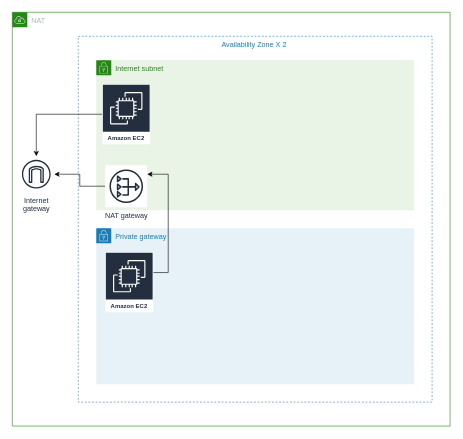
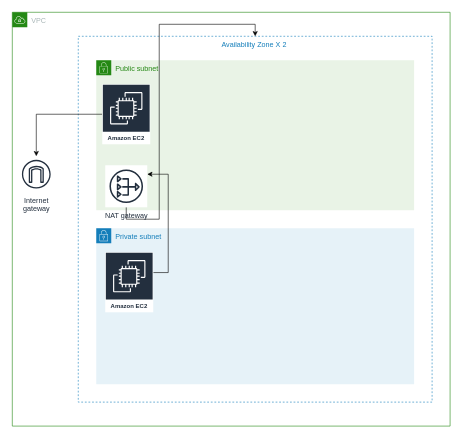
  <mxCell id="0" />
  <mxCell id="1" parent="0" />
- <mxCell id="2" value="NAT" style="points=[[0,0],[0.25,0],[0.5,0],[0.75,0],[1,0],[1,0.25],[1,0.5],[1,0.75],[1,1],[0.75,1],[0.5,1],[0.25,1],[0,1],[0,0.75],[0,0.5],[0,0.25]];outlineConnect=0;gradientColor=none;html=1;whiteSpace=wrap;fontSize=12;fontStyle=0;shape=mxgraph.aws4.group;grIcon=mxgraph.aws4.group_vpc;strokeColor=#248814;fillColor=none;verticalAlign=top;align=left;spacingLeft=30;fontColor=#AAB7B8;dashed=0;" vertex="1" parent="1"><mxGeometry x="20" y="20" width="730" height="690" as="geometry" /></mxCell>
+ <mxCell id="2" value="VPC" style="points=[[0,0],[0.25,0],[0.5,0],[0.75,0],[1,0],[1,0.25],[1,0.5],[1,0.75],[1,1],[0.75,1],[0.5,1],[0.25,1],[0,1],[0,0.75],[0,0.5],[0,0.25]];outlineConnect=0;gradientColor=none;html=1;whiteSpace=wrap;fontSize=12;fontStyle=0;shape=mxgraph.aws4.group;grIcon=mxgraph.aws4.group_vpc;strokeColor=#248814;fillColor=none;verticalAlign=top;align=left;spacingLeft=30;fontColor=#AAB7B8;dashed=0;" vertex="1" parent="1"><mxGeometry x="20" y="20" width="730" height="690" as="geometry" /></mxCell>
  <mxCell id="3" value="Availability Zone X 2 " style="fillColor=none;strokeColor=#147EBA;dashed=1;verticalAlign=top;fontStyle=0;fontColor=#147EBA;" vertex="1" parent="1"><mxGeometry x="130" y="60" width="590" height="610" as="geometry" /></mxCell>
- <mxCell id="4" value="Private gateway" style="points=[[0,0],[0.25,0],[0.5,0],[0.75,0],[1,0],[1,0.25],[1,0.5],[1,0.75],[1,1],[0.75,1],[0.5,1],[0.25,1],[0,1],[0,0.75],[0,0.5],[0,0.25]];outlineConnect=0;gradientColor=none;html=1;whiteSpace=wrap;fontSize=12;fontStyle=0;shape=mxgraph.aws4.group;grIcon=mxgraph.aws4.group_security_group;grStroke=0;strokeColor=#147EBA;fillColor=#E6F2F8;verticalAlign=top;align=left;spacingLeft=30;fontColor=#147EBA;dashed=0;" vertex="1" parent="1"><mxGeometry x="160" y="380" width="530" height="260" as="geometry" /></mxCell>
- <mxCell id="5" value="Internet subnet" style="points=[[0,0],[0.25,0],[0.5,0],[0.75,0],[1,0],[1,0.25],[1,0.5],[1,0.75],[1,1],[0.75,1],[0.5,1],[0.25,1],[0,1],[0,0.75],[0,0.5],[0,0.25]];outlineConnect=0;gradientColor=none;html=1;whiteSpace=wrap;fontSize=12;fontStyle=0;shape=mxgraph.aws4.group;grIcon=mxgraph.aws4.group_security_group;grStroke=0;strokeColor=#248814;fillColor=#E9F3E6;verticalAlign=top;align=left;spacingLeft=30;fontColor=#248814;dashed=0;" vertex="1" parent="1"><mxGeometry x="160" y="100" width="530" height="250" as="geometry" /></mxCell>
+ <mxCell id="4" value="Private subnet" style="points=[[0,0],[0.25,0],[0.5,0],[0.75,0],[1,0],[1,0.25],[1,0.5],[1,0.75],[1,1],[0.75,1],[0.5,1],[0.25,1],[0,1],[0,0.75],[0,0.5],[0,0.25]];outlineConnect=0;gradientColor=none;html=1;whiteSpace=wrap;fontSize=12;fontStyle=0;shape=mxgraph.aws4.group;grIcon=mxgraph.aws4.group_security_group;grStroke=0;strokeColor=#147EBA;fillColor=#E6F2F8;verticalAlign=top;align=left;spacingLeft=30;fontColor=#147EBA;dashed=0;" vertex="1" parent="1"><mxGeometry x="160" y="380" width="530" height="260" as="geometry" /></mxCell>
+ <mxCell id="5" value="Public subnet" style="points=[[0,0],[0.25,0],[0.5,0],[0.75,0],[1,0],[1,0.25],[1,0.5],[1,0.75],[1,1],[0.75,1],[0.5,1],[0.25,1],[0,1],[0,0.75],[0,0.5],[0,0.25]];outlineConnect=0;gradientColor=none;html=1;whiteSpace=wrap;fontSize=12;fontStyle=0;shape=mxgraph.aws4.group;grIcon=mxgraph.aws4.group_security_group;grStroke=0;strokeColor=#248814;fillColor=#E9F3E6;verticalAlign=top;align=left;spacingLeft=30;fontColor=#248814;dashed=0;" vertex="1" parent="1"><mxGeometry x="160" y="100" width="530" height="250" as="geometry" /></mxCell>
  <mxCell id="6" value="Internet&#10;gateway" style="outlineConnect=0;fontColor=#232F3E;gradientColor=none;strokeColor=#232F3E;fillColor=#ffffff;dashed=0;verticalLabelPosition=bottom;verticalAlign=top;align=center;html=1;fontSize=12;fontStyle=0;aspect=fixed;shape=mxgraph.aws4.resourceIcon;resIcon=mxgraph.aws4.internet_gateway;" vertex="1" parent="1"><mxGeometry x="30" y="260" width="60" height="60" as="geometry" /></mxCell>
- <mxCell id="7" style="edgeStyle=orthogonalEdgeStyle;rounded=0;orthogonalLoop=1;jettySize=auto;html=1;" edge="1" parent="1" source="10" target="6"><mxGeometry relative="1" as="geometry" /></mxCell>
+ <mxCell id="7" style="edgeStyle=orthogonalEdgeStyle;rounded=0;orthogonalLoop=1;jettySize=auto;html=1;" edge="1" parent="1" source="10" target="3"><mxGeometry relative="1" as="geometry" /></mxCell>
  <mxCell id="8" style="edgeStyle=orthogonalEdgeStyle;rounded=0;orthogonalLoop=1;jettySize=auto;html=1;" edge="1" parent="1" source="9" target="10"><mxGeometry relative="1" as="geometry"><Array as="points"><mxPoint x="280" y="454" /><mxPoint x="280" y="290" /></Array></mxGeometry></mxCell>
  <mxCell id="9" value="Amazon EC2" style="outlineConnect=0;fontColor=#232F3E;gradientColor=none;strokeColor=#ffffff;fillColor=#232F3E;dashed=0;verticalLabelPosition=middle;verticalAlign=bottom;align=center;html=1;whiteSpace=wrap;fontSize=10;fontStyle=1;spacing=3;shape=mxgraph.aws4.productIcon;prIcon=mxgraph.aws4.ec2;" vertex="1" parent="1"><mxGeometry x="175" y="420" width="80" height="100" as="geometry" /></mxCell>
  <mxCell id="10" value="NAT gateway" style="outlineConnect=0;fontColor=#232F3E;gradientColor=none;strokeColor=#232F3E;fillColor=#ffffff;dashed=0;verticalLabelPosition=bottom;verticalAlign=top;align=center;html=1;fontSize=12;fontStyle=0;aspect=fixed;shape=mxgraph.aws4.resourceIcon;resIcon=mxgraph.aws4.nat_gateway;" vertex="1" parent="1"><mxGeometry x="175" y="275" width="70" height="70" as="geometry" /></mxCell>
  <mxCell id="11" style="edgeStyle=orthogonalEdgeStyle;rounded=0;orthogonalLoop=1;jettySize=auto;html=1;" edge="1" parent="1" source="12" target="6"><mxGeometry relative="1" as="geometry" /></mxCell>
  <mxCell id="12" value="Amazon EC2" style="outlineConnect=0;fontColor=#232F3E;gradientColor=none;strokeColor=#ffffff;fillColor=#232F3E;dashed=0;verticalLabelPosition=middle;verticalAlign=bottom;align=center;html=1;whiteSpace=wrap;fontSize=10;fontStyle=1;spacing=3;shape=mxgraph.aws4.productIcon;prIcon=mxgraph.aws4.ec2;" vertex="1" parent="1"><mxGeometry x="170" y="140" width="80" height="100" as="geometry" /></mxCell>
